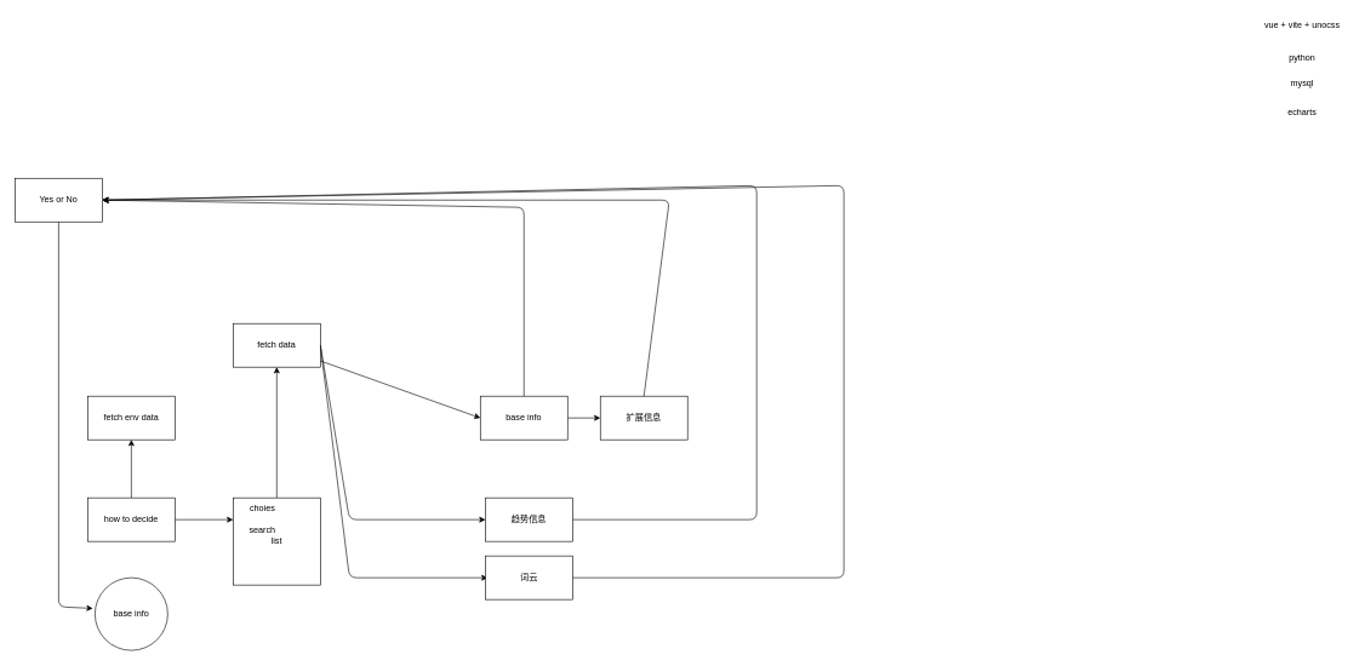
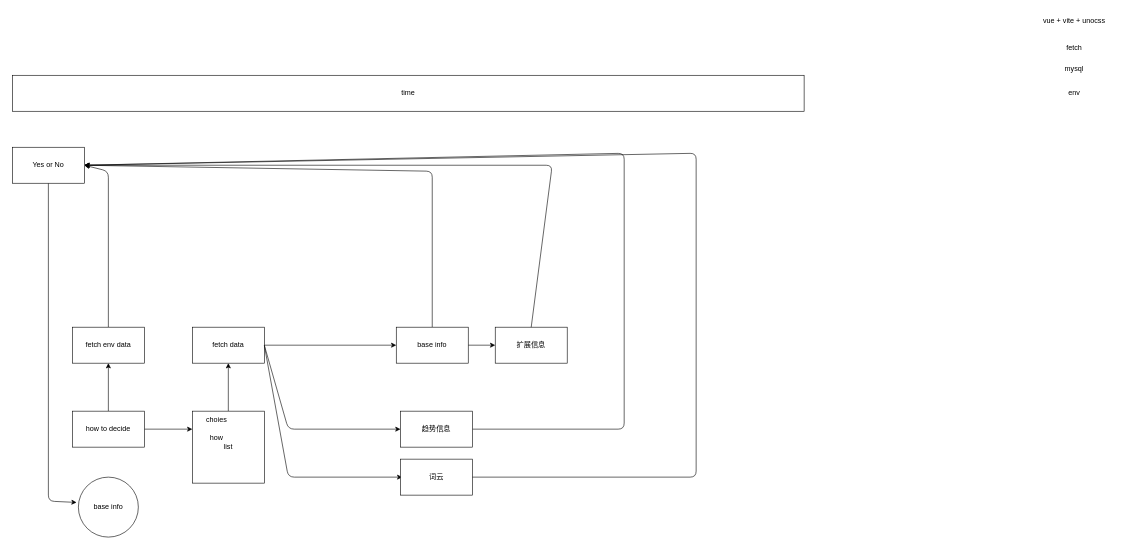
  <mxCell id="0" />
  <mxCell id="1" parent="0" />
  <mxCell id="2" value="" style="edgeStyle=none;html=1;" edge="1" parent="1" source="4"><mxGeometry relative="1" as="geometry"><mxPoint x="320" y="715" as="targetPoint" /></mxGeometry></mxCell>
  <mxCell id="3" value="" style="edgeStyle=none;html=1;" edge="1" parent="1" source="4" target="15"><mxGeometry relative="1" as="geometry" /></mxCell>
  <mxCell id="4" value="how to decide" style="rounded=0;whiteSpace=wrap;html=1;" vertex="1" parent="1"><mxGeometry x="120" y="685" width="120" height="60" as="geometry" /></mxCell>
  <mxCell id="5" value="" style="edgeStyle=none;html=1;" edge="1" parent="1" target="8"><mxGeometry relative="1" as="geometry"><mxPoint x="380" y="685" as="sourcePoint" /></mxGeometry></mxCell>
  <mxCell id="6" value="" style="edgeStyle=none;html=1;exitX=1;exitY=0.5;exitDx=0;exitDy=0;" edge="1" parent="1" source="8" target="13"><mxGeometry relative="1" as="geometry"><Array as="points"><mxPoint x="480" y="715" /></Array></mxGeometry></mxCell>
  <mxCell id="7" value="" style="edgeStyle=none;html=1;entryX=0;entryY=0.5;entryDx=0;entryDy=0;" edge="1" parent="1" source="8" target="11"><mxGeometry relative="1" as="geometry" /></mxCell>
- <mxCell id="8" value="fetch data" style="whiteSpace=wrap;html=1;rounded=0;" vertex="1" parent="1"><mxGeometry x="320" y="445" width="120" height="60" as="geometry" /></mxCell>
+ <mxCell id="8" value="fetch data" style="whiteSpace=wrap;html=1;rounded=0;" vertex="1" parent="1"><mxGeometry x="320" y="545" width="120" height="60" as="geometry" /></mxCell>
  <mxCell id="9" value="" style="edgeStyle=none;html=1;" edge="1" parent="1" source="11" target="16"><mxGeometry relative="1" as="geometry" /></mxCell>
  <mxCell id="10" value="" style="edgeStyle=none;html=1;entryX=1;entryY=0.5;entryDx=0;entryDy=0;" edge="1" parent="1" source="11" target="23"><mxGeometry relative="1" as="geometry"><mxPoint x="150" y="265" as="targetPoint" /><Array as="points"><mxPoint x="720" y="285" /></Array></mxGeometry></mxCell>
  <mxCell id="11" value="base info" style="whiteSpace=wrap;html=1;rounded=0;" vertex="1" parent="1"><mxGeometry x="660" y="545" width="120" height="60" as="geometry" /></mxCell>
  <mxCell id="12" value="" style="edgeStyle=none;html=1;" edge="1" parent="1" source="13"><mxGeometry relative="1" as="geometry"><mxPoint x="140" y="275" as="targetPoint" /><Array as="points"><mxPoint x="1040" y="715" /><mxPoint x="1040" y="255" /></Array></mxGeometry></mxCell>
  <mxCell id="13" value="趋势信息" style="whiteSpace=wrap;html=1;rounded=0;" vertex="1" parent="1"><mxGeometry x="667" y="685" width="120" height="60" as="geometry" /></mxCell>
+ <mxCell id="14" style="edgeStyle=none;html=1;exitX=0.5;exitY=0;exitDx=0;exitDy=0;entryX=1;entryY=0.5;entryDx=0;entryDy=0;" edge="1" parent="1" source="15" target="23"><mxGeometry relative="1" as="geometry"><Array as="points"><mxPoint x="180" y="285" /></Array></mxGeometry></mxCell>
  <mxCell id="15" value="fetch env data" style="whiteSpace=wrap;html=1;rounded=0;" vertex="1" parent="1"><mxGeometry x="120" y="545" width="120" height="60" as="geometry" /></mxCell>
  <mxCell id="16" value="扩展信息" style="whiteSpace=wrap;html=1;rounded=0;" vertex="1" parent="1"><mxGeometry x="825" y="545" width="120" height="60" as="geometry" /></mxCell>
  <mxCell id="17" value="base info" style="ellipse;whiteSpace=wrap;html=1;aspect=fixed;" vertex="1" parent="1"><mxGeometry x="130" y="795" width="100" height="100" as="geometry" /></mxCell>
  <mxCell id="18" value="" style="endArrow=classic;html=1;exitX=0.5;exitY=0;exitDx=0;exitDy=0;entryX=1;entryY=0.5;entryDx=0;entryDy=0;" edge="1" parent="1" source="16" target="23"><mxGeometry width="50" height="50" relative="1" as="geometry"><mxPoint x="520" y="635" as="sourcePoint" /><mxPoint x="150" y="265" as="targetPoint" /><Array as="points"><mxPoint x="920" y="275" /></Array></mxGeometry></mxCell>
  <mxCell id="19" value="list" style="whiteSpace=wrap;html=1;aspect=fixed;" vertex="1" parent="1"><mxGeometry x="320" y="685" width="120" height="120" as="geometry" /></mxCell>
  <mxCell id="20" value="choies" style="text;html=1;align=center;verticalAlign=middle;resizable=0;points=[];autosize=1;strokeColor=none;fillColor=none;" vertex="1" parent="1"><mxGeometry x="330" y="685" width="60" height="30" as="geometry" /></mxCell>
- <mxCell id="21" value="search" style="text;html=1;align=center;verticalAlign=middle;resizable=0;points=[];autosize=1;strokeColor=none;fillColor=none;" vertex="1" parent="1"><mxGeometry x="330" y="715" width="60" height="30" as="geometry" /></mxCell>
+ <mxCell id="21" value="how" style="text;html=1;align=center;verticalAlign=middle;resizable=0;points=[];autosize=1;strokeColor=none;fillColor=none;" vertex="1" parent="1"><mxGeometry x="330" y="715" width="60" height="30" as="geometry" /></mxCell>
  <mxCell id="22" value="" style="edgeStyle=none;html=1;entryX=-0.03;entryY=0.422;entryDx=0;entryDy=0;entryPerimeter=0;" edge="1" parent="1" source="23" target="17"><mxGeometry relative="1" as="geometry"><mxPoint x="80" y="835" as="targetPoint" /><Array as="points"><mxPoint x="80" y="835" /></Array></mxGeometry></mxCell>
  <mxCell id="23" value="Yes or No" style="rounded=0;whiteSpace=wrap;html=1;" vertex="1" parent="1"><mxGeometry x="20" y="245" width="120" height="60" as="geometry" /></mxCell>
  <mxCell id="24" value="" style="endArrow=classic;html=1;exitX=1;exitY=0.5;exitDx=0;exitDy=0;" edge="1" parent="1" source="8"><mxGeometry width="50" height="50" relative="1" as="geometry"><mxPoint x="340" y="535" as="sourcePoint" /><mxPoint x="670" y="795" as="targetPoint" /><Array as="points"><mxPoint x="480" y="795" /></Array></mxGeometry></mxCell>
  <mxCell id="25" value="词云" style="rounded=0;whiteSpace=wrap;html=1;" vertex="1" parent="1"><mxGeometry x="667" y="765" width="120" height="60" as="geometry" /></mxCell>
  <mxCell id="26" value="" style="endArrow=classic;html=1;entryX=1;entryY=0.5;entryDx=0;entryDy=0;" edge="1" parent="1" target="23"><mxGeometry width="50" height="50" relative="1" as="geometry"><mxPoint x="787" y="795" as="sourcePoint" /><mxPoint x="837" y="745" as="targetPoint" /><Array as="points"><mxPoint x="1160" y="795" /><mxPoint x="1160" y="255" /></Array></mxGeometry></mxCell>
+ <mxCell id="27" value="time" style="rounded=0;whiteSpace=wrap;html=1;" vertex="1" parent="1"><mxGeometry x="20" y="125" width="1320" height="60" as="geometry" /></mxCell>
  <mxCell id="28" value="mysql" style="text;html=1;align=center;verticalAlign=middle;resizable=0;points=[];autosize=1;strokeColor=none;fillColor=none;" vertex="1" parent="1"><mxGeometry x="1765" y="100" width="50" height="30" as="geometry" /></mxCell>
- <mxCell id="29" value="python" style="text;html=1;align=center;verticalAlign=middle;resizable=0;points=[];autosize=1;strokeColor=none;fillColor=none;" vertex="1" parent="1"><mxGeometry x="1760" y="65" width="60" height="30" as="geometry" /></mxCell>
- <mxCell id="30" value="echarts" style="text;html=1;align=center;verticalAlign=middle;resizable=0;points=[];autosize=1;strokeColor=none;fillColor=none;" vertex="1" parent="1"><mxGeometry x="1760" y="140" width="60" height="30" as="geometry" /></mxCell>
+ <mxCell id="29" value="fetch" style="text;html=1;align=center;verticalAlign=middle;resizable=0;points=[];autosize=1;strokeColor=none;fillColor=none;" vertex="1" parent="1"><mxGeometry x="1760" y="65" width="60" height="30" as="geometry" /></mxCell>
+ <mxCell id="30" value="env" style="text;html=1;align=center;verticalAlign=middle;resizable=0;points=[];autosize=1;strokeColor=none;fillColor=none;" vertex="1" parent="1"><mxGeometry x="1760" y="140" width="60" height="30" as="geometry" /></mxCell>
  <mxCell id="31" value="vue + vite + unocss" style="text;html=1;align=center;verticalAlign=middle;resizable=0;points=[];autosize=1;strokeColor=none;fillColor=none;" vertex="1" parent="1"><mxGeometry x="1725" y="20" width="130" height="30" as="geometry" /></mxCell>
